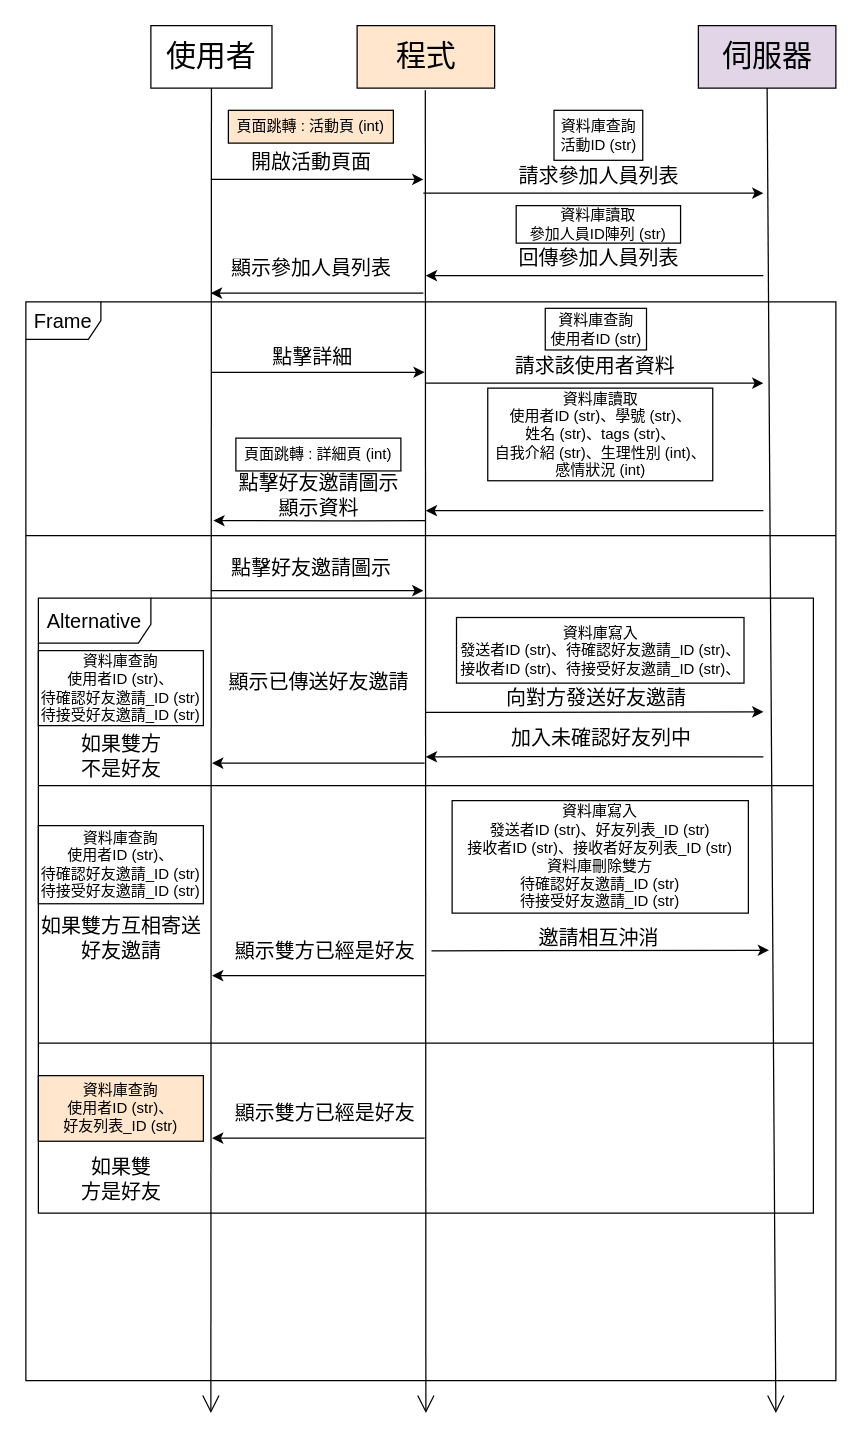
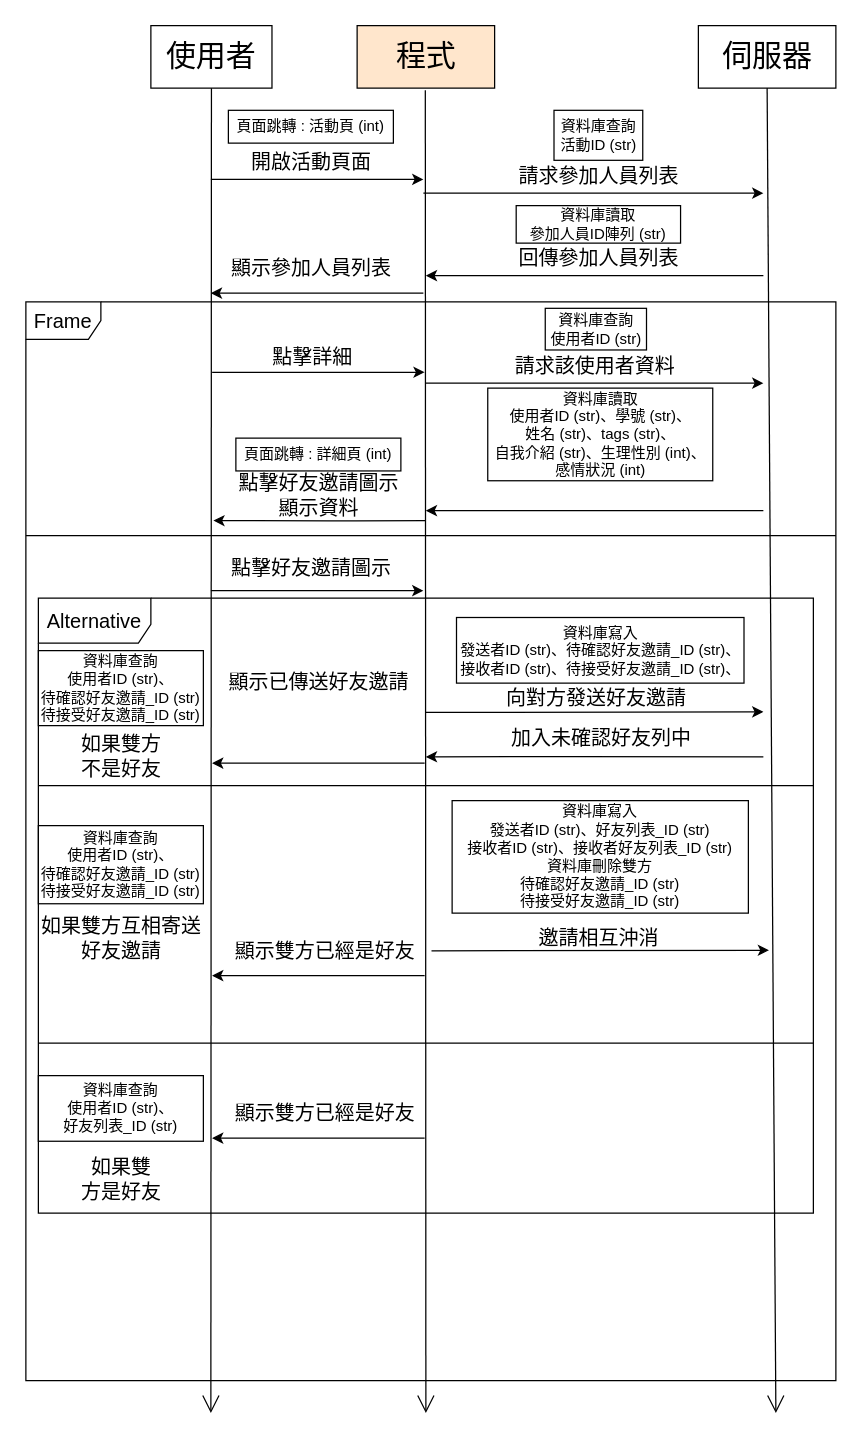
  <mxCell id="0" />
  <mxCell id="1" parent="0" />
  <mxCell id="2" value="Frame" style="shape=umlFrame;whiteSpace=wrap;html=1;fontSize=16;" parent="1" vertex="1"><mxGeometry x="20" y="241" width="648" height="863" as="geometry" /></mxCell>
  <mxCell id="3" value="" style="endArrow=none;endFill=0;endSize=6;html=1;startArrow=classic;startFill=1;" parent="1" edge="1"><mxGeometry width="160" relative="1" as="geometry"><mxPoint x="340" y="220" as="sourcePoint" /><mxPoint x="610" y="220" as="targetPoint" /><Array as="points"><mxPoint x="447" y="220" /></Array></mxGeometry></mxCell>
  <mxCell id="4" value="&lt;font style=&quot;font-size: 24px&quot;&gt;程式&lt;/font&gt;" style="html=1;fillColor=#ffe6cc;" parent="1" vertex="1"><mxGeometry x="285" y="20" width="110" height="50" as="geometry" /></mxCell>
- <mxCell id="5" value="&lt;font style=&quot;font-size: 24px&quot;&gt;伺服器&lt;/font&gt;" style="html=1;fillColor=#e1d5e7;" parent="1" vertex="1"><mxGeometry x="558" y="20" width="110" height="50" as="geometry" /></mxCell>
+ <mxCell id="5" value="&lt;font style=&quot;font-size: 24px&quot;&gt;伺服器&lt;/font&gt;" style="html=1;" parent="1" vertex="1"><mxGeometry x="558" y="20" width="110" height="50" as="geometry" /></mxCell>
  <mxCell id="6" value="" style="endArrow=open;endFill=1;endSize=12;html=1;exitX=0.5;exitY=1;exitDx=0;exitDy=0;" parent="1" edge="1" source="45"><mxGeometry width="160" relative="1" as="geometry"><mxPoint x="168" y="104" as="sourcePoint" /><mxPoint x="168" y="1130" as="targetPoint" /></mxGeometry></mxCell>
  <mxCell id="7" value="" style="endArrow=open;endFill=1;endSize=12;html=1;exitX=0.496;exitY=1.033;exitDx=0;exitDy=0;exitPerimeter=0;" parent="1" edge="1" source="4"><mxGeometry width="160" relative="1" as="geometry"><mxPoint x="339.93" y="80" as="sourcePoint" /><mxPoint x="340" y="1130" as="targetPoint" /></mxGeometry></mxCell>
  <mxCell id="8" value="" style="endArrow=open;endFill=1;endSize=12;html=1;exitX=0.5;exitY=1;exitDx=0;exitDy=0;" parent="1" edge="1" source="5"><mxGeometry width="160" relative="1" as="geometry"><mxPoint x="612.5" y="84" as="sourcePoint" /><mxPoint x="620" y="1130" as="targetPoint" /></mxGeometry></mxCell>
  <mxCell id="9" value="" style="endArrow=classic;endFill=1;endSize=6;html=1;" parent="1" edge="1"><mxGeometry width="160" relative="1" as="geometry"><mxPoint x="168" y="143" as="sourcePoint" /><mxPoint x="338" y="143" as="targetPoint" /></mxGeometry></mxCell>
  <mxCell id="10" value="開啟活動頁面" style="text;strokeColor=none;fillColor=none;html=1;fontSize=16;fontStyle=0;verticalAlign=middle;align=center;" parent="1" vertex="1"><mxGeometry x="198" y="109" width="100" height="40" as="geometry" /></mxCell>
  <mxCell id="11" value="" style="endArrow=classic;endFill=1;endSize=6;html=1;jumpSize=5;" parent="1" edge="1"><mxGeometry width="160" relative="1" as="geometry"><mxPoint x="338" y="154" as="sourcePoint" /><mxPoint x="610" y="154" as="targetPoint" /></mxGeometry></mxCell>
  <mxCell id="12" value="請求參加人員列表" style="text;strokeColor=none;fillColor=none;html=1;fontSize=16;fontStyle=0;verticalAlign=middle;align=center;" parent="1" vertex="1"><mxGeometry x="428" y="127.75" width="100" height="24" as="geometry" /></mxCell>
  <mxCell id="13" value="回傳參加人員列表" style="text;strokeColor=none;fillColor=none;html=1;fontSize=16;fontStyle=0;verticalAlign=middle;align=center;" parent="1" vertex="1"><mxGeometry x="428" y="194" width="100" height="24" as="geometry" /></mxCell>
  <mxCell id="14" value="" style="endArrow=none;endFill=0;endSize=6;html=1;startArrow=classic;startFill=1;" parent="1" edge="1"><mxGeometry width="160" relative="1" as="geometry"><mxPoint x="168" y="234" as="sourcePoint" /><mxPoint x="338" y="234" as="targetPoint" /><Array as="points"><mxPoint x="278" y="234" /></Array></mxGeometry></mxCell>
  <mxCell id="15" value="顯示參加人員列表" style="text;strokeColor=none;fillColor=none;html=1;fontSize=16;fontStyle=0;verticalAlign=middle;align=center;" parent="1" vertex="1"><mxGeometry x="198" y="194" width="100" height="40" as="geometry" /></mxCell>
  <mxCell id="16" value="" style="line;strokeWidth=1;fillColor=none;align=left;verticalAlign=middle;spacingTop=-1;spacingLeft=3;spacingRight=3;rotatable=0;labelPosition=right;points=[];portConstraint=eastwest;fontSize=16;" parent="1" vertex="1"><mxGeometry x="20" y="424" width="648" height="8" as="geometry" /></mxCell>
  <mxCell id="17" value="" style="endArrow=classic;endFill=1;endSize=6;html=1;" parent="1" edge="1"><mxGeometry width="160" relative="1" as="geometry"><mxPoint x="169" y="297.32" as="sourcePoint" /><mxPoint x="339" y="297.32" as="targetPoint" /></mxGeometry></mxCell>
  <mxCell id="18" value="點擊詳細" style="text;strokeColor=none;fillColor=none;html=1;fontSize=16;fontStyle=0;verticalAlign=middle;align=center;" parent="1" vertex="1"><mxGeometry x="199" y="273.32" width="100" height="24" as="geometry" /></mxCell>
  <mxCell id="19" value="" style="endArrow=none;endFill=0;endSize=12;html=1;startArrow=classic;startFill=1;" parent="1" edge="1"><mxGeometry width="160" relative="1" as="geometry"><mxPoint x="340" y="408" as="sourcePoint" /><mxPoint x="610" y="408" as="targetPoint" /><Array as="points"><mxPoint x="447" y="407.93" /></Array></mxGeometry></mxCell>
  <mxCell id="20" value="" style="endArrow=classic;endFill=1;endSize=6;html=1;" parent="1" edge="1"><mxGeometry width="160" relative="1" as="geometry"><mxPoint x="340" y="306" as="sourcePoint" /><mxPoint x="610" y="306" as="targetPoint" /></mxGeometry></mxCell>
  <mxCell id="21" value="請求該使用者資料" style="text;strokeColor=none;fillColor=none;html=1;fontSize=16;fontStyle=0;verticalAlign=middle;align=center;" parent="1" vertex="1"><mxGeometry x="419.5" y="279.48" width="110" height="24.52" as="geometry" /></mxCell>
  <mxCell id="22" value="" style="endArrow=none;endFill=0;endSize=12;html=1;startArrow=classic;startFill=1;" parent="1" edge="1"><mxGeometry width="160" relative="1" as="geometry"><mxPoint x="170" y="416" as="sourcePoint" /><mxPoint x="340" y="416" as="targetPoint" /><Array as="points"><mxPoint x="274" y="416.25" /></Array></mxGeometry></mxCell>
  <mxCell id="23" value="點擊好友邀請圖示&lt;br&gt;顯示資料" style="text;strokeColor=none;fillColor=none;html=1;fontSize=16;fontStyle=0;verticalAlign=middle;align=center;" parent="1" vertex="1"><mxGeometry x="204" y="376.25" width="100" height="40" as="geometry" /></mxCell>
  <mxCell id="24" value="" style="endArrow=classic;endFill=1;endSize=6;html=1;" parent="1" edge="1"><mxGeometry width="160" relative="1" as="geometry"><mxPoint x="168" y="472" as="sourcePoint" /><mxPoint x="338" y="472" as="targetPoint" /></mxGeometry></mxCell>
  <mxCell id="25" value="Alternative" style="shape=umlFrame;whiteSpace=wrap;html=1;fontSize=16;width=90;height=36;" parent="1" vertex="1"><mxGeometry x="30" y="478" width="620" height="492" as="geometry" /></mxCell>
  <mxCell id="26" value="點擊好友邀請圖示" style="text;strokeColor=none;fillColor=none;html=1;fontSize=16;fontStyle=0;verticalAlign=middle;align=center;" parent="1" vertex="1"><mxGeometry x="198" y="434" width="100" height="40" as="geometry" /></mxCell>
  <mxCell id="27" value="" style="line;strokeWidth=1;fillColor=none;align=left;verticalAlign=middle;spacingTop=-1;spacingLeft=3;spacingRight=3;rotatable=0;labelPosition=right;points=[];portConstraint=eastwest;fontSize=16;" parent="1" vertex="1"><mxGeometry x="30" y="624" width="620" height="8" as="geometry" /></mxCell>
  <mxCell id="28" value="如果雙方&lt;br&gt;不是好友" style="text;strokeColor=none;fillColor=none;html=1;fontSize=16;fontStyle=0;verticalAlign=middle;align=center;" parent="1" vertex="1"><mxGeometry x="46" y="585" width="100" height="40" as="geometry" /></mxCell>
  <mxCell id="29" value="如果雙方互相寄送&lt;br&gt;好友邀請" style="text;strokeColor=none;fillColor=none;html=1;fontSize=16;fontStyle=0;verticalAlign=middle;align=center;" parent="1" vertex="1"><mxGeometry x="46" y="730" width="100" height="40" as="geometry" /></mxCell>
  <mxCell id="30" value="向對方發送好友邀請" style="text;strokeColor=none;fillColor=none;html=1;fontSize=16;fontStyle=0;verticalAlign=middle;align=center;" parent="1" vertex="1"><mxGeometry x="426" y="546" width="100" height="24" as="geometry" /></mxCell>
  <mxCell id="31" value="" style="endArrow=classic;endFill=1;endSize=6;html=1;" parent="1" edge="1"><mxGeometry width="160" relative="1" as="geometry"><mxPoint x="340" y="569.43" as="sourcePoint" /><mxPoint x="610" y="569" as="targetPoint" /></mxGeometry></mxCell>
  <mxCell id="32" value="加入未確認好友列中" style="text;strokeColor=none;fillColor=none;html=1;fontSize=16;fontStyle=0;verticalAlign=middle;align=center;" parent="1" vertex="1"><mxGeometry x="429.5" y="575" width="100" height="30" as="geometry" /></mxCell>
  <mxCell id="33" value="" style="endArrow=none;endFill=0;endSize=12;html=1;startArrow=classic;startFill=1;" parent="1" edge="1"><mxGeometry width="160" relative="1" as="geometry"><mxPoint x="340" y="605" as="sourcePoint" /><mxPoint x="610" y="605" as="targetPoint" /><Array as="points"><mxPoint x="450" y="604.71" /></Array></mxGeometry></mxCell>
  <mxCell id="34" value="" style="endArrow=none;endFill=0;endSize=12;html=1;startArrow=classic;startFill=1;" parent="1" edge="1"><mxGeometry width="160" relative="1" as="geometry"><mxPoint x="169" y="610" as="sourcePoint" /><mxPoint x="339" y="610" as="targetPoint" /><Array as="points"><mxPoint x="279" y="610" /></Array></mxGeometry></mxCell>
  <mxCell id="35" value="顯示已傳送好友邀請" style="text;strokeColor=none;fillColor=none;html=1;fontSize=16;fontStyle=0;verticalAlign=middle;align=center;" parent="1" vertex="1"><mxGeometry x="204" y="525" width="100" height="40" as="geometry" /></mxCell>
  <mxCell id="36" value="" style="endArrow=none;endFill=0;endSize=6;html=1;startArrow=classic;startFill=1;" parent="1" edge="1"><mxGeometry width="160" relative="1" as="geometry"><mxPoint x="169" y="780" as="sourcePoint" /><mxPoint x="339" y="780" as="targetPoint" /><Array as="points"><mxPoint x="279" y="780" /></Array></mxGeometry></mxCell>
  <mxCell id="37" value="顯示雙方已經是好友" style="text;strokeColor=none;fillColor=none;html=1;fontSize=16;fontStyle=0;verticalAlign=middle;align=center;" parent="1" vertex="1"><mxGeometry x="209" y="740" width="100" height="40" as="geometry" /></mxCell>
- <mxCell id="38" value="頁面跳轉 : 活動頁 (int)" style="rounded=0;whiteSpace=wrap;html=1;fillColor=#ffe6cc;" vertex="1" parent="1"><mxGeometry x="182" y="87.75" width="132" height="26.25" as="geometry" /></mxCell>
+ <mxCell id="38" value="頁面跳轉 : 活動頁 (int)" style="rounded=0;whiteSpace=wrap;html=1;" vertex="1" parent="1"><mxGeometry x="182" y="87.75" width="132" height="26.25" as="geometry" /></mxCell>
  <mxCell id="39" value="資料庫查詢&lt;br&gt;活動ID (str)" style="rounded=0;whiteSpace=wrap;html=1;" vertex="1" parent="1"><mxGeometry x="442.5" y="87.75" width="71" height="40" as="geometry" /></mxCell>
  <mxCell id="40" value="資料庫讀取&lt;br&gt;參加人員ID陣列 (str)" style="rounded=0;whiteSpace=wrap;html=1;" vertex="1" parent="1"><mxGeometry x="412.25" y="164" width="131.5" height="30" as="geometry" /></mxCell>
  <mxCell id="41" value="頁面跳轉 : 詳細頁 (int)" style="rounded=0;whiteSpace=wrap;html=1;" vertex="1" parent="1"><mxGeometry x="188" y="350" width="132" height="26.25" as="geometry" /></mxCell>
  <mxCell id="42" value="資料庫查詢&lt;br&gt;使用者ID (str)" style="rounded=0;whiteSpace=wrap;html=1;" vertex="1" parent="1"><mxGeometry x="435.5" y="246.16" width="81" height="33.32" as="geometry" /></mxCell>
  <mxCell id="43" value="資料庫讀取&lt;br&gt;使用者ID (str)、學號 (str)、&lt;br&gt;姓名 (str)、tags (str)、&lt;br&gt;自我介紹 (str)、生理性別 (int)、感情狀況 (int)" style="rounded=0;whiteSpace=wrap;html=1;" vertex="1" parent="1"><mxGeometry x="389.5" y="310" width="180" height="74.1" as="geometry" /></mxCell>
  <mxCell id="44" value="資料庫寫入&lt;br&gt;發送者ID (str)、待確認好友邀請_ID (str)、&lt;br&gt;接收者ID (str)、待接受好友邀請_ID&amp;nbsp;(str)、" style="rounded=0;whiteSpace=wrap;html=1;" vertex="1" parent="1"><mxGeometry x="364.5" y="493.5" width="230" height="52.5" as="geometry" /></mxCell>
  <mxCell id="45" value="&lt;font style=&quot;font-size: 24px&quot;&gt;使用者&lt;/font&gt;" style="rounded=0;whiteSpace=wrap;html=1;" vertex="1" parent="1"><mxGeometry x="120" y="20" width="96.88" height="50" as="geometry" /></mxCell>
  <mxCell id="46" value="資料庫查詢&lt;br&gt;使用者ID (str)、&lt;br&gt;待確認好友邀請_ID (str)&lt;br&gt;待接受好友邀請_ID&amp;nbsp;(str)" style="rounded=0;whiteSpace=wrap;html=1;" vertex="1" parent="1"><mxGeometry x="30" y="520" width="132" height="60" as="geometry" /></mxCell>
  <mxCell id="47" value="資料庫查詢&lt;br&gt;使用者ID (str)、&lt;br&gt;待確認好友邀請_ID (str)&lt;br&gt;待接受好友邀請_ID&amp;nbsp;(str)" style="rounded=0;whiteSpace=wrap;html=1;" vertex="1" parent="1"><mxGeometry x="30" y="660" width="132" height="62.5" as="geometry" /></mxCell>
  <mxCell id="48" value="" style="line;strokeWidth=1;fillColor=none;align=left;verticalAlign=middle;spacingTop=-1;spacingLeft=3;spacingRight=3;rotatable=0;labelPosition=right;points=[];portConstraint=eastwest;fontSize=16;" vertex="1" parent="1"><mxGeometry x="30" y="830" width="620" height="8" as="geometry" /></mxCell>
  <mxCell id="49" value="如果雙&lt;br&gt;方是好友" style="text;strokeColor=none;fillColor=none;html=1;fontSize=16;fontStyle=0;verticalAlign=middle;align=center;" vertex="1" parent="1"><mxGeometry x="46" y="922.5" width="100" height="40" as="geometry" /></mxCell>
  <mxCell id="50" value="" style="endArrow=none;endFill=0;endSize=6;html=1;startArrow=classic;startFill=1;" edge="1" parent="1"><mxGeometry width="160" relative="1" as="geometry"><mxPoint x="169" y="910" as="sourcePoint" /><mxPoint x="339" y="910" as="targetPoint" /><Array as="points"><mxPoint x="279" y="910" /></Array></mxGeometry></mxCell>
  <mxCell id="51" value="顯示雙方已經是好友" style="text;strokeColor=none;fillColor=none;html=1;fontSize=16;fontStyle=0;verticalAlign=middle;align=center;" vertex="1" parent="1"><mxGeometry x="209" y="870" width="100" height="40" as="geometry" /></mxCell>
- <mxCell id="52" value="資料庫查詢&lt;br&gt;使用者ID (str)、&lt;br&gt;好友列表_ID (str)" style="rounded=0;whiteSpace=wrap;html=1;fillColor=#ffe6cc;" vertex="1" parent="1"><mxGeometry x="30" y="860" width="132" height="52.5" as="geometry" /></mxCell>
+ <mxCell id="52" value="資料庫查詢&lt;br&gt;使用者ID (str)、&lt;br&gt;好友列表_ID (str)" style="rounded=0;whiteSpace=wrap;html=1;" vertex="1" parent="1"><mxGeometry x="30" y="860" width="132" height="52.5" as="geometry" /></mxCell>
  <mxCell id="53" value="" style="endArrow=classic;endFill=1;endSize=6;html=1;" edge="1" parent="1"><mxGeometry width="160" relative="1" as="geometry"><mxPoint x="344.5" y="760.14" as="sourcePoint" /><mxPoint x="614.5" y="759.71" as="targetPoint" /></mxGeometry></mxCell>
  <mxCell id="54" value="資料庫寫入&lt;br&gt;發送者ID (str)、好友列表_ID (str)&lt;br&gt;接收者ID (str)、接收者好友列表_ID (str)&lt;br&gt;資料庫刪除雙方&lt;br&gt;待確認好友邀請_ID (str)&lt;br&gt;待接受好友邀請_ID&amp;nbsp;(str)" style="rounded=0;whiteSpace=wrap;html=1;" vertex="1" parent="1"><mxGeometry x="361" y="640" width="237" height="90" as="geometry" /></mxCell>
  <mxCell id="55" value="邀請相互沖消" style="text;strokeColor=none;fillColor=none;html=1;fontSize=16;fontStyle=0;verticalAlign=middle;align=center;" vertex="1" parent="1"><mxGeometry x="428" y="730" width="100" height="40" as="geometry" /></mxCell>
